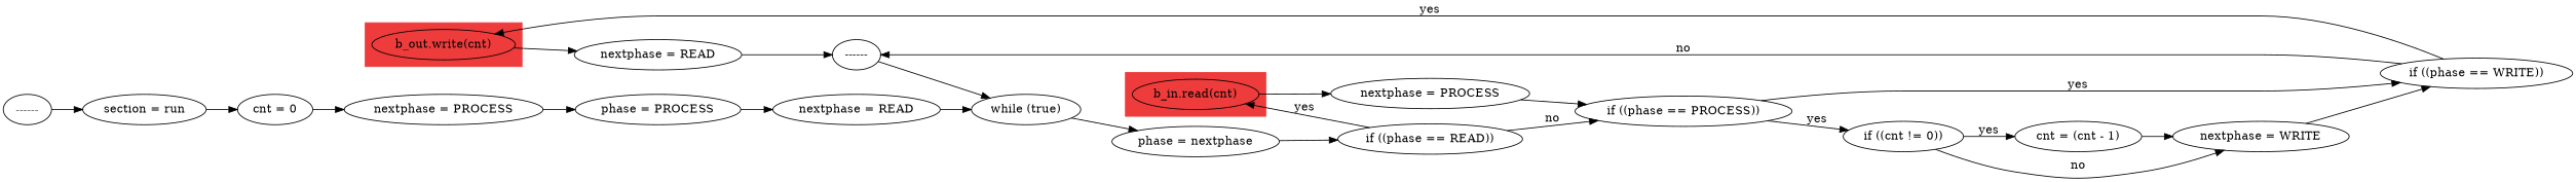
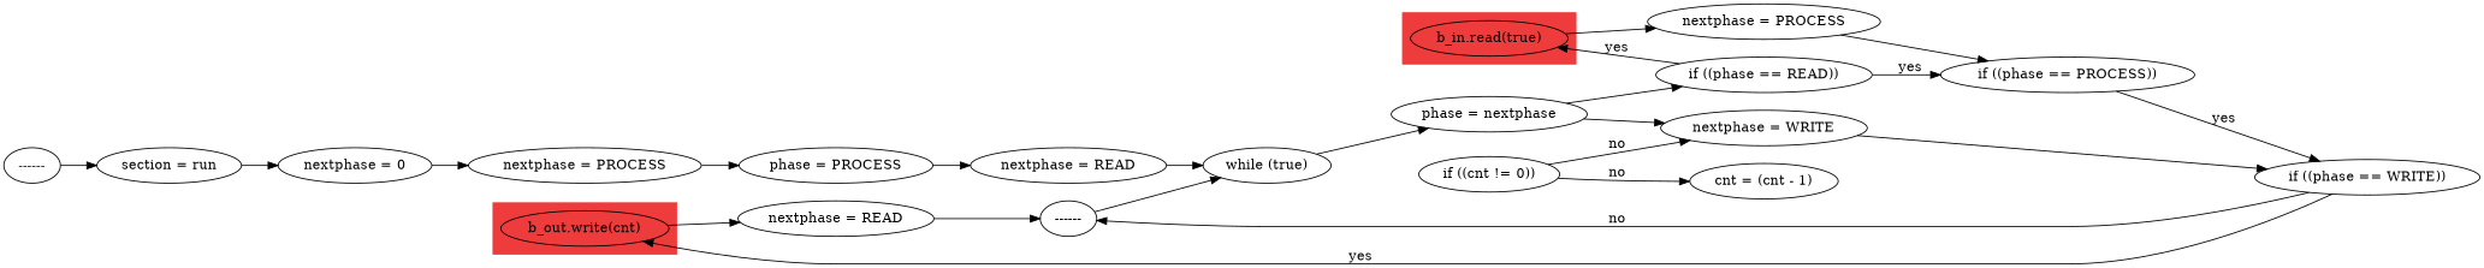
  digraph {
    rankdir=LR
    n1 [label="b_out.write(cnt)"]
-   n2 [label="b_in.read(cnt)"]
+   n2 [label="b_in.read(true)"]
    n3 [label="nextphase = READ"]
    n4 [label="nextphase = PROCESS"]
    n5 [label="------"]
    n6 [label="section = run"]
-   n7 [label="cnt = 0"]
+   n7 [label="nextphase = 0"]
    n8 [label="nextphase = PROCESS"]
    n9 [label="phase = PROCESS"]
    n10 [label="nextphase = READ"]
    n11 [label="while (true)"]
    n12 [label="phase = nextphase"]
    n13 [label="if ((phase == READ))"]
    n14 [label="if ((phase == PROCESS))"]
    n15 [label="if ((cnt != 0))"]
    n16 [label="if ((phase == WRITE))"]
    n17 [label="cnt = (cnt - 1)"]
    n18 [label="nextphase = WRITE"]
    n19 [label="------"]
    subgraph cluster_1 {
      color=brown2
      style=filled
      n1
    }
    subgraph cluster_2 {
      color=brown2
      style=filled
      n2
    }
    n1 -> n3
    n2 -> n4
    n3 -> n19
    n4 -> n14
    n5 -> n6
    n6 -> n7
    n7 -> n8
    n8 -> n9
    n9 -> n10
    n10 -> n11
    n11 -> n12
    n12 -> n13
    n13 -> n2 [label=yes]
-   n13 -> n14 [label=no]
-   n14 -> n15 [label=yes]
+   n13 -> n14 [label=yes]
    n14 -> n16 [label=yes]
-   n15 -> n17 [label=yes]
+   n15 -> n17 [label=no]
    n15 -> n18 [label=no]
    n16 -> n1 [label=yes]
    n16 -> n19 [label=no]
-   n17 -> n18
+   n12 -> n18
    n18 -> n16
    n19 -> n11
  }
